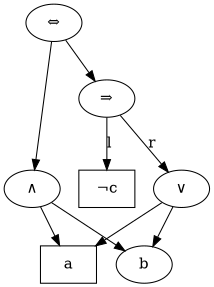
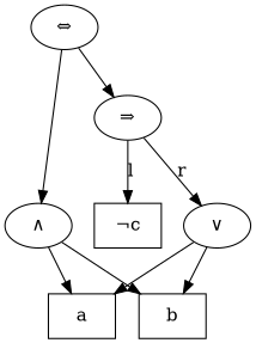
  digraph {
    node [color=black fillcolor=white fontcolor=black style=filled]
    edge [color=black fontcolor=black]
    n1 [label=a shape=box]
-   n2 [label=b shape=ellipse]
+   n2 [label=b shape=box]
    n3 [label="¬c" shape=box]
    n4 [label="∧"]
    n5 [label="∨"]
    n6 [label="⇒"]
    n7 [label="⇔"]
    n4 -> n1
    n4 -> n2
    n5 -> n1
    n5 -> n2
    n6 -> n3 [label=l]
    n6 -> n5 [label=r]
    n7 -> n4
    n7 -> n6
  }
